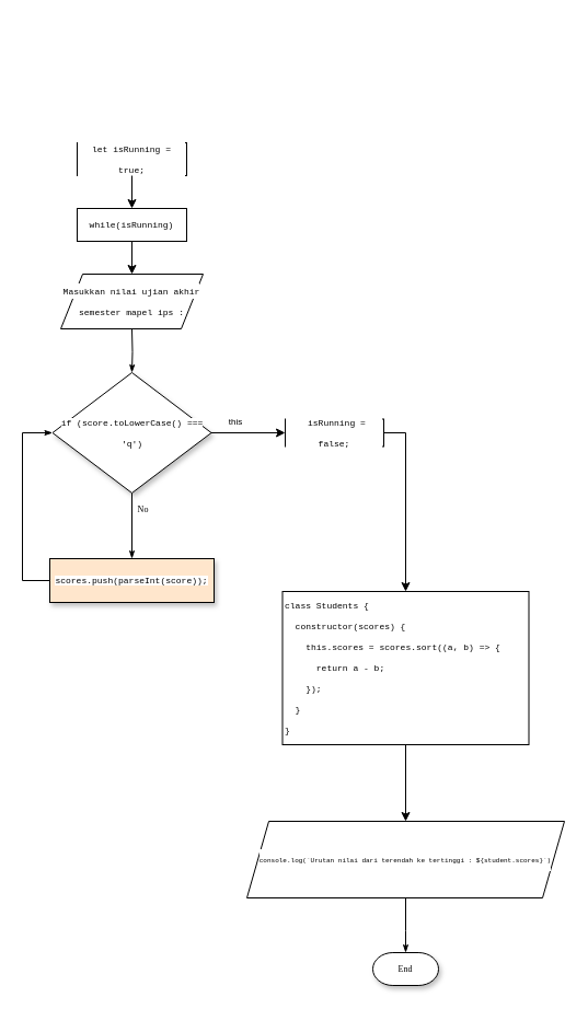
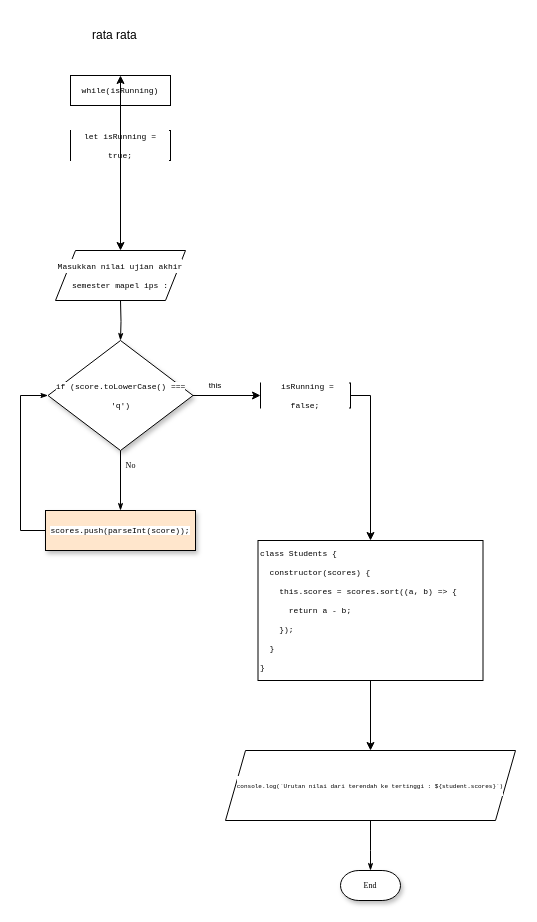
  <mxCell id="0" />
  <mxCell id="1" parent="0" />
  <mxCell id="2" style="edgeStyle=orthogonalEdgeStyle;rounded=0;html=1;labelBackgroundColor=none;startSize=5;endArrow=classicThin;endFill=1;endSize=5;jettySize=auto;orthogonalLoop=1;strokeWidth=1;fontFamily=Verdana;fontSize=8;" parent="1" target="5" edge="1"><mxGeometry relative="1" as="geometry"><mxPoint x="120" y="300" as="sourcePoint" /></mxGeometry></mxCell>
  <mxCell id="3" value="No" style="edgeStyle=orthogonalEdgeStyle;rounded=0;html=1;labelBackgroundColor=none;startSize=5;endArrow=classicThin;endFill=1;endSize=5;jettySize=auto;orthogonalLoop=1;strokeWidth=1;fontFamily=Verdana;fontSize=8" parent="1" source="5" target="7" edge="1"><mxGeometry x="-0.5" y="10" relative="1" as="geometry"><mxPoint as="offset" /></mxGeometry></mxCell>
  <mxCell id="4" value="" style="edgeStyle=orthogonalEdgeStyle;rounded=0;orthogonalLoop=1;jettySize=auto;html=1;fontSize=8;fontColor=#000000;entryX=0;entryY=0.5;entryDx=0;entryDy=0;" edge="1" parent="1" source="5" target="18"><mxGeometry relative="1" as="geometry"><mxPoint x="270" y="380" as="targetPoint" /><Array as="points" /></mxGeometry></mxCell>
  <mxCell id="5" value="&lt;div style=&quot;font-family: &amp;#34;consolas&amp;#34; , &amp;#34;courier new&amp;#34; , monospace ; line-height: 19px&quot;&gt;&lt;span style=&quot;background-color: rgb(255 , 255 , 255)&quot;&gt;&lt;font style=&quot;font-size: 8px&quot;&gt;if (score.toLowerCase() === 'q')&lt;/font&gt;&lt;/span&gt;&lt;/div&gt;" style="rhombus;whiteSpace=wrap;html=1;rounded=0;shadow=1;labelBackgroundColor=none;strokeWidth=1;fontFamily=Verdana;fontSize=8;align=center;" parent="1" vertex="1"><mxGeometry x="47.5" y="340" width="145" height="110" as="geometry" /></mxCell>
  <mxCell id="6" style="edgeStyle=orthogonalEdgeStyle;rounded=0;html=1;labelBackgroundColor=none;startSize=5;endArrow=classicThin;endFill=1;endSize=5;jettySize=auto;orthogonalLoop=1;strokeWidth=1;fontFamily=Verdana;fontSize=8;entryX=0;entryY=0.5;entryDx=0;entryDy=0;" parent="1" source="7" target="5" edge="1"><mxGeometry relative="1" as="geometry"><mxPoint x="40" y="390" as="targetPoint" /><Array as="points"><mxPoint x="20" y="530" /><mxPoint x="20" y="395" /></Array></mxGeometry></mxCell>
  <mxCell id="7" value="&lt;div style=&quot;font-family: &amp;#34;consolas&amp;#34; , &amp;#34;courier new&amp;#34; , monospace ; line-height: 19px&quot;&gt;&lt;span style=&quot;background-color: rgb(255 , 255 , 255)&quot;&gt;scores.push(parseInt(score));&lt;/span&gt;&lt;/div&gt;" style="whiteSpace=wrap;html=1;rounded=0;shadow=1;labelBackgroundColor=none;strokeWidth=1;fontFamily=Verdana;fontSize=8;align=center;fillColor=#ffe6cc;" parent="1" vertex="1"><mxGeometry x="45" y="510" width="150" height="40" as="geometry" /></mxCell>
  <mxCell id="8" style="edgeStyle=orthogonalEdgeStyle;rounded=0;html=1;labelBackgroundColor=none;startSize=5;endArrow=classicThin;endFill=1;endSize=5;jettySize=auto;orthogonalLoop=1;strokeWidth=1;fontFamily=Verdana;fontSize=8;exitX=0.5;exitY=1;exitDx=0;exitDy=0;" parent="1" source="21" target="9" edge="1"><mxGeometry relative="1" as="geometry"><mxPoint x="370" y="740" as="sourcePoint" /><Array as="points"><mxPoint x="370" y="850" /><mxPoint x="370" y="850" /></Array></mxGeometry></mxCell>
  <mxCell id="9" value="End" style="strokeWidth=1;html=1;shape=mxgraph.flowchart.terminator;whiteSpace=wrap;rounded=0;shadow=1;labelBackgroundColor=none;fontFamily=Verdana;fontSize=8;align=center;" parent="1" vertex="1"><mxGeometry x="340" y="870" width="60" height="30" as="geometry" /></mxCell>
+ <mxCell id="10" value="&lt;blockquote style=&quot;margin: 0 0 0 40px ; border: none ; padding: 0px&quot;&gt;rata rata&lt;/blockquote&gt;" style="text;html=1;strokeColor=none;fillColor=none;align=left;verticalAlign=middle;whiteSpace=wrap;rounded=0;" vertex="1" parent="1"><mxGeometry x="50" y="20" width="140" height="30" as="geometry" /></mxCell>
  <mxCell id="11" value="&lt;div style=&quot;font-family: &amp;#34;consolas&amp;#34; , &amp;#34;courier new&amp;#34; , monospace ; line-height: 19px&quot;&gt;&lt;span style=&quot;background-color: rgb(255 , 255 , 255)&quot;&gt;&lt;font style=&quot;font-size: 8px&quot;&gt;Masukkan nilai ujian akhir semester mapel ips :&lt;/font&gt;&lt;/span&gt;&lt;/div&gt;" style="shape=parallelogram;perimeter=parallelogramPerimeter;whiteSpace=wrap;html=1;fixedSize=1;" vertex="1" parent="1"><mxGeometry x="55" y="250" width="130" height="50" as="geometry" /></mxCell>
  <mxCell id="12" value="&lt;div style=&quot;font-family: &amp;#34;consolas&amp;#34; , &amp;#34;courier new&amp;#34; , monospace ; line-height: 19px&quot;&gt;&lt;span style=&quot;background-color: rgb(255 , 255 , 255)&quot;&gt;&lt;font style=&quot;font-size: 8px&quot;&gt;let isRunning = true;&lt;/font&gt;&lt;/span&gt;&lt;/div&gt;" style="rounded=0;whiteSpace=wrap;html=1;labelBackgroundColor=#FFFFFF;fontSize=8;fontColor=#000000;" vertex="1" parent="1"><mxGeometry x="70" y="130" width="100" height="30" as="geometry" /></mxCell>
- <mxCell id="13" value="&lt;div style=&quot;font-family: &amp;#34;consolas&amp;#34; , &amp;#34;courier new&amp;#34; , monospace ; line-height: 19px&quot;&gt;&lt;span style=&quot;background-color: rgb(255 , 255 , 255)&quot;&gt;while(isRunning)&lt;/span&gt;&lt;/div&gt;" style="rounded=0;whiteSpace=wrap;html=1;labelBackgroundColor=#FFFFFF;fontSize=8;fontColor=#000000;" vertex="1" parent="1"><mxGeometry x="70" y="190" width="100" height="30" as="geometry" /></mxCell>
+ <mxCell id="13" value="&lt;div style=&quot;font-family: &amp;#34;consolas&amp;#34; , &amp;#34;courier new&amp;#34; , monospace ; line-height: 19px&quot;&gt;&lt;span style=&quot;background-color: rgb(255 , 255 , 255)&quot;&gt;while(isRunning)&lt;/span&gt;&lt;/div&gt;" style="rounded=0;whiteSpace=wrap;html=1;labelBackgroundColor=#FFFFFF;fontSize=8;fontColor=#000000;" vertex="1" parent="1"><mxGeometry x="70" y="75" width="100" height="30" as="geometry" /></mxCell>
  <mxCell id="14" value="" style="endArrow=classic;html=1;rounded=0;fontSize=8;fontColor=#000000;entryX=0.5;entryY=0;entryDx=0;entryDy=0;exitX=0.5;exitY=1;exitDx=0;exitDy=0;" edge="1" parent="1" source="12" target="13"><mxGeometry width="50" height="50" relative="1" as="geometry"><mxPoint x="240" y="350" as="sourcePoint" /><mxPoint x="290" y="300" as="targetPoint" /></mxGeometry></mxCell>
  <mxCell id="15" value="" style="endArrow=classic;html=1;rounded=0;fontSize=8;fontColor=#000000;entryX=0.5;entryY=0;entryDx=0;entryDy=0;exitX=0.5;exitY=1;exitDx=0;exitDy=0;" edge="1" parent="1" source="13" target="11"><mxGeometry width="50" height="50" relative="1" as="geometry"><mxPoint x="340" y="270" as="sourcePoint" /><mxPoint x="390" y="220" as="targetPoint" /></mxGeometry></mxCell>
  <mxCell id="16" value="this" style="text;html=1;strokeColor=none;fillColor=none;align=center;verticalAlign=middle;whiteSpace=wrap;rounded=0;labelBackgroundColor=#FFFFFF;fontSize=8;fontColor=#000000;" vertex="1" parent="1"><mxGeometry x="200" y="380" width="30" height="10" as="geometry" /></mxCell>
  <mxCell id="17" value="" style="edgeStyle=orthogonalEdgeStyle;rounded=0;orthogonalLoop=1;jettySize=auto;html=1;fontSize=8;fontColor=#000000;entryX=0.5;entryY=0;entryDx=0;entryDy=0;" edge="1" parent="1" source="18" target="19"><mxGeometry relative="1" as="geometry"><mxPoint x="370" y="510" as="targetPoint" /><Array as="points"><mxPoint x="370" y="395" /></Array></mxGeometry></mxCell>
  <mxCell id="18" value="&lt;div style=&quot;font-family: &amp;#34;consolas&amp;#34; , &amp;#34;courier new&amp;#34; , monospace ; line-height: 19px&quot;&gt;&lt;span style=&quot;background-color: rgb(255 , 255 , 255)&quot;&gt;&amp;nbsp;isRunning = false;&lt;/span&gt;&lt;/div&gt;" style="rounded=0;whiteSpace=wrap;html=1;labelBackgroundColor=#FFFFFF;fontSize=8;fontColor=#000000;" vertex="1" parent="1"><mxGeometry x="260" y="382.5" width="90" height="25" as="geometry" /></mxCell>
  <mxCell id="19" value="&lt;div style=&quot;font-family: &amp;quot;consolas&amp;quot; , &amp;quot;courier new&amp;quot; , monospace ; line-height: 19px&quot;&gt;&lt;div style=&quot;font-family: &amp;quot;consolas&amp;quot; , &amp;quot;courier new&amp;quot; , monospace ; line-height: 19px&quot;&gt;&lt;div style=&quot;font-family: &amp;quot;consolas&amp;quot; , &amp;quot;courier new&amp;quot; , monospace ; line-height: 19px&quot;&gt;&lt;div style=&quot;font-family: &amp;quot;consolas&amp;quot; , &amp;quot;courier new&amp;quot; , monospace ; line-height: 19px&quot;&gt;&lt;div style=&quot;font-family: &amp;quot;consolas&amp;quot; , &amp;quot;courier new&amp;quot; , monospace ; line-height: 19px&quot;&gt;&lt;div&gt;&lt;span style=&quot;background-color: rgb(255 , 255 , 255)&quot;&gt;class Students {&lt;/span&gt;&lt;/div&gt;&lt;div&gt;&lt;span style=&quot;background-color: rgb(255 , 255 , 255)&quot;&gt;&amp;nbsp; constructor(scores) {&lt;/span&gt;&lt;/div&gt;&lt;div&gt;&lt;span style=&quot;background-color: rgb(255 , 255 , 255)&quot;&gt;&amp;nbsp; &amp;nbsp; this.scores = scores.sort((a, b) =&amp;gt; {&lt;/span&gt;&lt;/div&gt;&lt;div&gt;&lt;span style=&quot;background-color: rgb(255 , 255 , 255)&quot;&gt;&amp;nbsp; &amp;nbsp; &amp;nbsp; return a - b;&lt;/span&gt;&lt;/div&gt;&lt;div&gt;&lt;span style=&quot;background-color: rgb(255 , 255 , 255)&quot;&gt;&amp;nbsp; &amp;nbsp; });&lt;/span&gt;&lt;/div&gt;&lt;div&gt;&lt;span style=&quot;background-color: rgb(255 , 255 , 255)&quot;&gt;&amp;nbsp; }&lt;/span&gt;&lt;/div&gt;&lt;div&gt;&lt;span style=&quot;background-color: rgb(255 , 255 , 255)&quot;&gt;}&lt;/span&gt;&lt;/div&gt;&lt;/div&gt;&lt;/div&gt;&lt;/div&gt;&lt;/div&gt;&lt;/div&gt;" style="rounded=0;whiteSpace=wrap;html=1;labelBackgroundColor=#FFFFFF;fontSize=8;fontColor=#000000;align=left;" vertex="1" parent="1"><mxGeometry x="257.5" y="540" width="225" height="140" as="geometry" /></mxCell>
  <mxCell id="20" value="" style="endArrow=classic;html=1;rounded=0;fontSize=8;fontColor=#000000;exitX=0.5;exitY=1;exitDx=0;exitDy=0;" edge="1" parent="1" source="19"><mxGeometry width="50" height="50" relative="1" as="geometry"><mxPoint x="340" y="690" as="sourcePoint" /><mxPoint x="370" y="750" as="targetPoint" /></mxGeometry></mxCell>
  <mxCell id="21" value="&lt;div style=&quot;font-family: &amp;#34;consolas&amp;#34; , &amp;#34;courier new&amp;#34; , monospace ; line-height: 19px&quot;&gt;&lt;div style=&quot;font-family: &amp;#34;consolas&amp;#34; , &amp;#34;courier new&amp;#34; , monospace ; line-height: 19px&quot;&gt;&lt;div style=&quot;font-family: &amp;#34;consolas&amp;#34; , &amp;#34;courier new&amp;#34; , monospace ; line-height: 19px&quot;&gt;&lt;div style=&quot;font-family: &amp;#34;consolas&amp;#34; , &amp;#34;courier new&amp;#34; , monospace ; line-height: 19px&quot;&gt;&lt;span style=&quot;background-color: rgb(255 , 255 , 255)&quot;&gt;&lt;font style=&quot;font-size: 6px&quot;&gt;console.log(`Urutan nilai dari terendah ke tertinggi : ${student.scores}`)&lt;/font&gt;&lt;/span&gt;&lt;/div&gt;&lt;/div&gt;&lt;/div&gt;&lt;/div&gt;" style="shape=parallelogram;perimeter=parallelogramPerimeter;whiteSpace=wrap;html=1;fixedSize=1;labelBackgroundColor=#FFFFFF;fontSize=8;fontColor=#000000;" vertex="1" parent="1"><mxGeometry x="225" y="750" width="290" height="70" as="geometry" /></mxCell>
